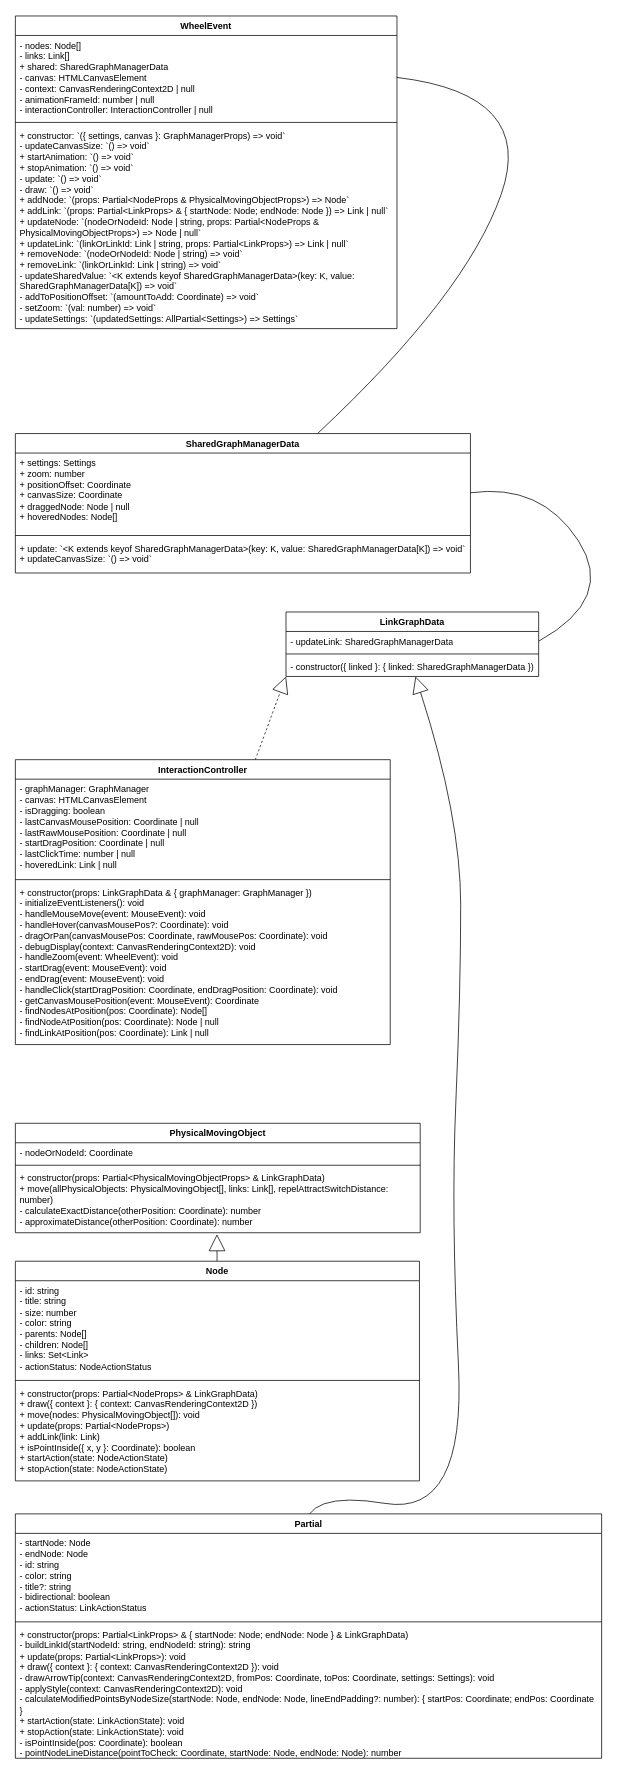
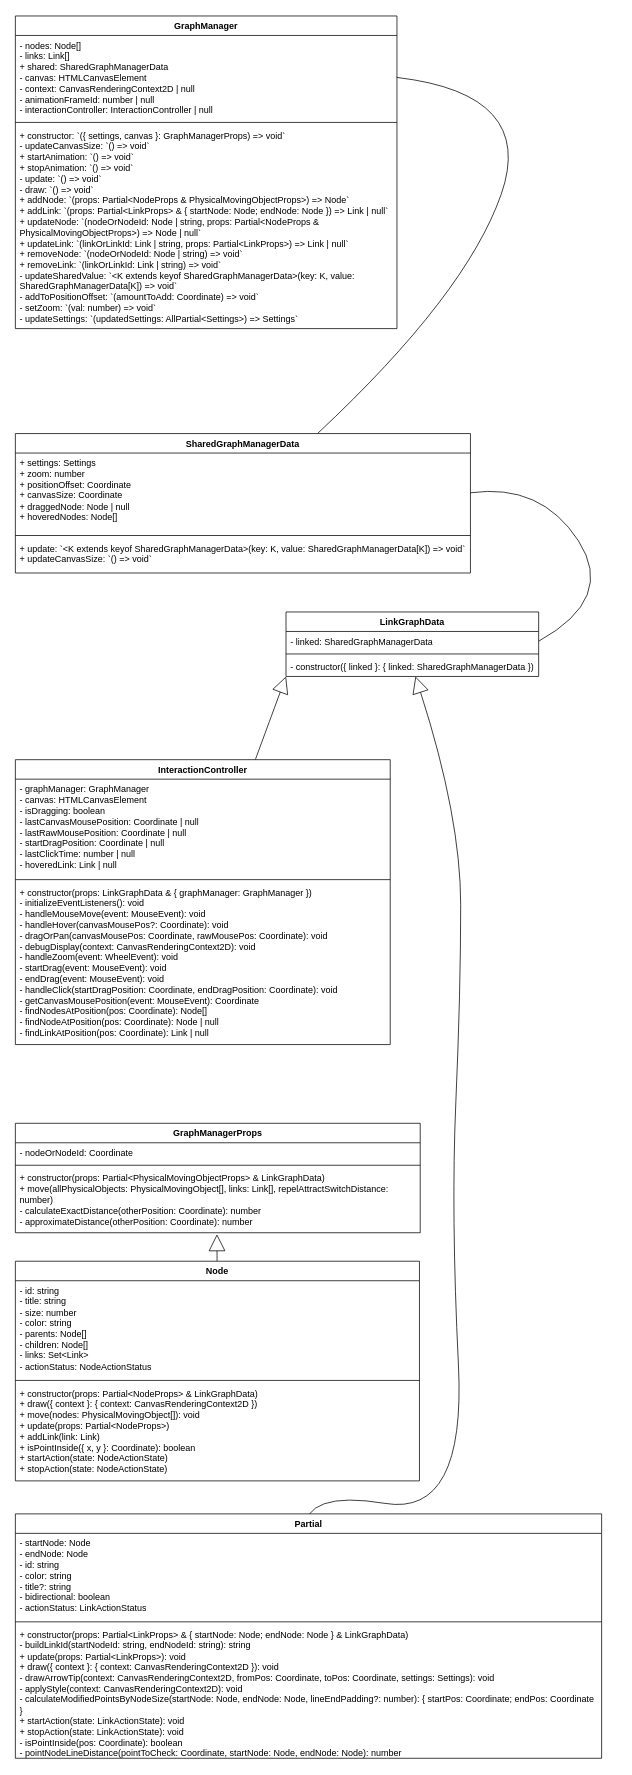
  <mxCell id="0" />
  <mxCell id="1" parent="0" />
  <mxCell id="2" style="edgeStyle=none;curved=1;rounded=0;orthogonalLoop=1;jettySize=auto;html=1;entryX=1;entryY=0.5;entryDx=0;entryDy=0;fontSize=12;startSize=8;endSize=8;endArrow=none;endFill=0;" parent="1" source="3" target="8" edge="1"><mxGeometry relative="1" as="geometry"><Array as="points"><mxPoint x="621" y="392" /><mxPoint x="715" y="124" /></Array></mxGeometry></mxCell>
  <mxCell id="3" value="SharedGraphManagerData" style="swimlane;fontStyle=1;align=center;verticalAlign=top;childLayout=stackLayout;horizontal=1;startSize=26;horizontalStack=0;resizeParent=1;resizeParentMax=0;resizeLast=0;collapsible=1;marginBottom=0;whiteSpace=wrap;html=1;" parent="1" vertex="1"><mxGeometry x="20" y="577" width="607" height="186" as="geometry" /></mxCell>
  <mxCell id="4" value="+ settings: Settings &lt;br&gt;+ zoom: number &lt;br&gt;+ positionOffset: Coordinate &lt;br&gt;+ canvasSize: Coordinate &lt;br&gt;+ draggedNode: Node | null &lt;br&gt;+ hoveredNodes: Node[]" style="text;strokeColor=none;fillColor=none;align=left;verticalAlign=top;spacingLeft=4;spacingRight=4;overflow=hidden;rotatable=0;points=[[0,0.5],[1,0.5]];portConstraint=eastwest;whiteSpace=wrap;html=1;" parent="3" vertex="1"><mxGeometry y="26" width="607" height="106" as="geometry" /></mxCell>
  <mxCell id="5" value="" style="line;strokeWidth=1;fillColor=none;align=left;verticalAlign=middle;spacingTop=-1;spacingLeft=3;spacingRight=3;rotatable=0;labelPosition=right;points=[];portConstraint=eastwest;strokeColor=inherit;" parent="3" vertex="1"><mxGeometry y="132" width="607" height="8" as="geometry" /></mxCell>
  <mxCell id="6" value="+ update: `&amp;lt;K extends keyof SharedGraphManagerData&amp;gt;(key: K, value: SharedGraphManagerData[K]) =&amp;gt; void` &lt;br&gt;+ updateCanvasSize: `() =&amp;gt; void`" style="text;strokeColor=none;fillColor=none;align=left;verticalAlign=top;spacingLeft=4;spacingRight=4;overflow=hidden;rotatable=0;points=[[0,0.5],[1,0.5]];portConstraint=eastwest;whiteSpace=wrap;html=1;" parent="3" vertex="1"><mxGeometry y="140" width="607" height="46" as="geometry" /></mxCell>
- <mxCell id="7" value="WheelEvent" style="swimlane;fontStyle=1;align=center;verticalAlign=top;childLayout=stackLayout;horizontal=1;startSize=26;horizontalStack=0;resizeParent=1;resizeParentMax=0;resizeLast=0;collapsible=1;marginBottom=0;whiteSpace=wrap;html=1;" parent="1" vertex="1"><mxGeometry x="20" y="20" width="509" height="417" as="geometry" /></mxCell>
+ <mxCell id="7" value="GraphManager" style="swimlane;fontStyle=1;align=center;verticalAlign=top;childLayout=stackLayout;horizontal=1;startSize=26;horizontalStack=0;resizeParent=1;resizeParentMax=0;resizeLast=0;collapsible=1;marginBottom=0;whiteSpace=wrap;html=1;" parent="1" vertex="1"><mxGeometry x="20" y="20" width="509" height="417" as="geometry" /></mxCell>
  <mxCell id="8" value="- nodes: Node[] &lt;br&gt;- links: Link[] &lt;br&gt;+ shared: SharedGraphManagerData &lt;br&gt;- canvas: HTMLCanvasElement &lt;br&gt;- context: CanvasRenderingContext2D | null &lt;br&gt;- animationFrameId: number | null &lt;br&gt;- interactionController: InteractionController | null" style="text;strokeColor=none;fillColor=none;align=left;verticalAlign=top;spacingLeft=4;spacingRight=4;overflow=hidden;rotatable=0;points=[[0,0.5],[1,0.5]];portConstraint=eastwest;whiteSpace=wrap;html=1;" parent="7" vertex="1"><mxGeometry y="26" width="509" height="112" as="geometry" /></mxCell>
  <mxCell id="9" value="" style="line;strokeWidth=1;fillColor=none;align=left;verticalAlign=middle;spacingTop=-1;spacingLeft=3;spacingRight=3;rotatable=0;labelPosition=right;points=[];portConstraint=eastwest;strokeColor=inherit;" parent="7" vertex="1"><mxGeometry y="138" width="509" height="8" as="geometry" /></mxCell>
  <mxCell id="10" value="+ constructor: `({ settings, canvas }: GraphManagerProps) =&amp;gt; void` &lt;br&gt;- updateCanvasSize: `() =&amp;gt; void` &lt;br&gt;+ startAnimation: `() =&amp;gt; void` &lt;br&gt;+ stopAnimation: `() =&amp;gt; void` &lt;br&gt;- update: `() =&amp;gt; void` &lt;br&gt;- draw: `() =&amp;gt; void` &lt;br&gt;+ addNode: `(props: Partial&amp;lt;NodeProps &amp;amp; PhysicalMovingObjectProps&amp;gt;) =&amp;gt; Node` &lt;br&gt;+ addLink: `(props: Partial&amp;lt;LinkProps&amp;gt; &amp;amp; { startNode: Node; endNode: Node }) =&amp;gt; Link | null` &lt;br&gt;+ updateNode: `(nodeOrNodeId: Node | string, props: Partial&amp;lt;NodeProps &amp;amp; PhysicalMovingObjectProps&amp;gt;) =&amp;gt; Node | null` &lt;br&gt;+ updateLink: `(linkOrLinkId: Link | string, props: Partial&amp;lt;LinkProps&amp;gt;) =&amp;gt; Link | null` &lt;br&gt;+ removeNode: `(nodeOrNodeId: Node | string) =&amp;gt; void` &lt;br&gt;+ removeLink: `(linkOrLinkId: Link | string) =&amp;gt; void` &lt;br&gt;- updateSharedValue: `&amp;lt;K extends keyof SharedGraphManagerData&amp;gt;(key: K, value: SharedGraphManagerData[K]) =&amp;gt; void` &lt;br&gt;- addToPositionOffset: `(amountToAdd: Coordinate) =&amp;gt; void` &lt;br&gt;- setZoom: `(val: number) =&amp;gt; void` &lt;br&gt;- updateSettings: `(updatedSettings: AllPartial&amp;lt;Settings&amp;gt;) =&amp;gt; Settings`" style="text;strokeColor=none;fillColor=none;align=left;verticalAlign=top;spacingLeft=4;spacingRight=4;overflow=hidden;rotatable=0;points=[[0,0.5],[1,0.5]];portConstraint=eastwest;whiteSpace=wrap;html=1;" parent="7" vertex="1"><mxGeometry y="146" width="509" height="271" as="geometry" /></mxCell>
- <mxCell id="11" style="edgeStyle=none;curved=1;rounded=0;orthogonalLoop=1;jettySize=auto;html=1;entryX=0;entryY=1;entryDx=0;entryDy=0;fontSize=12;startSize=28;endSize=20;endArrow=block;endFill=0;strokeColor=default;startArrow=none;startFill=0;dashed=1;" parent="1" source="12" target="16" edge="1"><mxGeometry relative="1" as="geometry" /></mxCell>
+ <mxCell id="11" style="edgeStyle=none;curved=1;rounded=0;orthogonalLoop=1;jettySize=auto;html=1;entryX=0;entryY=1;entryDx=0;entryDy=0;fontSize=12;startSize=28;endSize=20;endArrow=block;endFill=0;strokeColor=default;startArrow=none;startFill=0;" parent="1" source="12" target="16" edge="1"><mxGeometry relative="1" as="geometry" /></mxCell>
  <mxCell id="12" value="InteractionController" style="swimlane;fontStyle=1;align=center;verticalAlign=top;childLayout=stackLayout;horizontal=1;startSize=26;horizontalStack=0;resizeParent=1;resizeParentMax=0;resizeLast=0;collapsible=1;marginBottom=0;whiteSpace=wrap;html=1;" parent="1" vertex="1"><mxGeometry x="20" y="1012" width="500" height="380" as="geometry" /></mxCell>
  <mxCell id="13" value="-&lt;span style=&quot;&quot;&gt; graphManager: GraphManager&lt;br&gt;&lt;/span&gt;&lt;span style=&quot;&quot;&gt;-&lt;/span&gt;&lt;span style=&quot;&quot;&gt; canvas: HTMLCanvasElement&lt;br&gt;&lt;/span&gt;&lt;span style=&quot;&quot;&gt;-&lt;/span&gt;&lt;span style=&quot;&quot;&gt; isDragging: boolean&lt;br&gt;&lt;/span&gt;&lt;span style=&quot;&quot;&gt;-&lt;/span&gt;&lt;span style=&quot;&quot;&gt; lastCanvasMousePosition: Coordinate | null&lt;br&gt;&lt;/span&gt;&lt;span style=&quot;&quot;&gt;-&lt;/span&gt;&lt;span style=&quot;&quot;&gt; lastRawMousePosition: Coordinate | null&lt;br&gt;&lt;/span&gt;&lt;span style=&quot;&quot;&gt;-&lt;/span&gt;&lt;span style=&quot;&quot;&gt; startDragPosition: Coordinate | null &lt;br&gt;&lt;/span&gt;&lt;span style=&quot;&quot;&gt;-&lt;/span&gt;&lt;span style=&quot;&quot;&gt; lastClickTime: number | null&lt;br&gt;&lt;/span&gt;&lt;span style=&quot;&quot;&gt;-&lt;/span&gt;&lt;span style=&quot;&quot;&gt; hoveredLink: Link | null&lt;/span&gt;" style="text;strokeColor=none;fillColor=none;align=left;verticalAlign=top;spacingLeft=4;spacingRight=4;overflow=hidden;rotatable=0;points=[[0,0.5],[1,0.5]];portConstraint=eastwest;whiteSpace=wrap;html=1;" parent="12" vertex="1"><mxGeometry y="26" width="500" height="130" as="geometry" /></mxCell>
  <mxCell id="14" value="" style="line;strokeWidth=1;fillColor=none;align=left;verticalAlign=middle;spacingTop=-1;spacingLeft=3;spacingRight=3;rotatable=0;labelPosition=right;points=[];portConstraint=eastwest;strokeColor=inherit;" parent="12" vertex="1"><mxGeometry y="156" width="500" height="8" as="geometry" /></mxCell>
  <mxCell id="15" value="+ constructor(props: LinkGraphData &amp;amp; { graphManager: GraphManager }) &lt;br&gt;- initializeEventListeners(): void &lt;br&gt;- handleMouseMove(event: MouseEvent): void &lt;br&gt;- handleHover(canvasMousePos?: Coordinate): void &lt;br&gt;- dragOrPan(canvasMousePos: Coordinate, rawMousePos: Coordinate): void &lt;br&gt;- debugDisplay(context: CanvasRenderingContext2D): void &lt;br&gt;- handleZoom(event: WheelEvent): void &lt;br&gt;- startDrag(event: MouseEvent): void &lt;br&gt;- endDrag(event: MouseEvent): void &lt;br&gt;- handleClick(startDragPosition: Coordinate, endDragPosition: Coordinate): void &lt;br&gt;- getCanvasMousePosition(event: MouseEvent): Coordinate &lt;br&gt;- findNodesAtPosition(pos: Coordinate): Node[] &lt;br&gt;- findNodeAtPosition(pos: Coordinate): Node | null &lt;br&gt;- findLinkAtPosition(pos: Coordinate): Link | null" style="text;strokeColor=none;fillColor=none;align=left;verticalAlign=top;spacingLeft=4;spacingRight=4;overflow=hidden;rotatable=0;points=[[0,0.5],[1,0.5]];portConstraint=eastwest;whiteSpace=wrap;html=1;" parent="12" vertex="1"><mxGeometry y="164" width="500" height="216" as="geometry" /></mxCell>
  <mxCell id="16" value="LinkGraphData" style="swimlane;fontStyle=1;align=center;verticalAlign=top;childLayout=stackLayout;horizontal=1;startSize=26;horizontalStack=0;resizeParent=1;resizeParentMax=0;resizeLast=0;collapsible=1;marginBottom=0;whiteSpace=wrap;html=1;" parent="1" vertex="1"><mxGeometry x="381" y="815" width="337" height="86" as="geometry"><mxRectangle x="503" y="886" width="121" height="26" as="alternateBounds" /></mxGeometry></mxCell>
- <mxCell id="17" value="- updateLink: SharedGraphManagerData" style="text;strokeColor=none;fillColor=none;align=left;verticalAlign=top;spacingLeft=4;spacingRight=4;overflow=hidden;rotatable=0;points=[[0,0.5],[1,0.5]];portConstraint=eastwest;whiteSpace=wrap;html=1;" parent="16" vertex="1"><mxGeometry y="26" width="337" height="26" as="geometry" /></mxCell>
+ <mxCell id="17" value="- linked: SharedGraphManagerData" style="text;strokeColor=none;fillColor=none;align=left;verticalAlign=top;spacingLeft=4;spacingRight=4;overflow=hidden;rotatable=0;points=[[0,0.5],[1,0.5]];portConstraint=eastwest;whiteSpace=wrap;html=1;" parent="16" vertex="1"><mxGeometry y="26" width="337" height="26" as="geometry" /></mxCell>
  <mxCell id="18" value="" style="line;strokeWidth=1;fillColor=none;align=left;verticalAlign=middle;spacingTop=-1;spacingLeft=3;spacingRight=3;rotatable=0;labelPosition=right;points=[];portConstraint=eastwest;strokeColor=inherit;" parent="16" vertex="1"><mxGeometry y="52" width="337" height="8" as="geometry" /></mxCell>
  <mxCell id="19" value="- constructor({ linked }: { linked: SharedGraphManagerData })" style="text;strokeColor=none;fillColor=none;align=left;verticalAlign=top;spacingLeft=4;spacingRight=4;overflow=hidden;rotatable=0;points=[[0,0.5],[1,0.5]];portConstraint=eastwest;whiteSpace=wrap;html=1;" parent="16" vertex="1"><mxGeometry y="60" width="337" height="26" as="geometry" /></mxCell>
  <mxCell id="20" style="edgeStyle=none;curved=1;rounded=0;orthogonalLoop=1;jettySize=auto;html=1;exitX=1;exitY=0.5;exitDx=0;exitDy=0;entryX=1;entryY=0.5;entryDx=0;entryDy=0;fontSize=12;startSize=8;endSize=8;endArrow=none;endFill=0;" parent="1" source="17" target="4" edge="1"><mxGeometry relative="1" as="geometry"><Array as="points"><mxPoint x="821" y="797" /><mxPoint x="721" y="643" /></Array></mxGeometry></mxCell>
- <mxCell id="21" value="PhysicalMovingObject" style="swimlane;fontStyle=1;align=center;verticalAlign=top;childLayout=stackLayout;horizontal=1;startSize=26;horizontalStack=0;resizeParent=1;resizeParentMax=0;resizeLast=0;collapsible=1;marginBottom=0;whiteSpace=wrap;html=1;" parent="1" vertex="1"><mxGeometry x="20" y="1497" width="540" height="146" as="geometry" /></mxCell>
+ <mxCell id="21" value="GraphManagerProps" style="swimlane;fontStyle=1;align=center;verticalAlign=top;childLayout=stackLayout;horizontal=1;startSize=26;horizontalStack=0;resizeParent=1;resizeParentMax=0;resizeLast=0;collapsible=1;marginBottom=0;whiteSpace=wrap;html=1;" parent="1" vertex="1"><mxGeometry x="20" y="1497" width="540" height="146" as="geometry" /></mxCell>
  <mxCell id="22" value="- nodeOrNodeId: Coordinate" style="text;strokeColor=none;fillColor=none;align=left;verticalAlign=top;spacingLeft=4;spacingRight=4;overflow=hidden;rotatable=0;points=[[0,0.5],[1,0.5]];portConstraint=eastwest;whiteSpace=wrap;html=1;" parent="21" vertex="1"><mxGeometry y="26" width="540" height="26" as="geometry" /></mxCell>
  <mxCell id="23" value="" style="line;strokeWidth=1;fillColor=none;align=left;verticalAlign=middle;spacingTop=-1;spacingLeft=3;spacingRight=3;rotatable=0;labelPosition=right;points=[];portConstraint=eastwest;strokeColor=inherit;" parent="21" vertex="1"><mxGeometry y="52" width="540" height="8" as="geometry" /></mxCell>
  <mxCell id="24" value="+ constructor(props: Partial&amp;lt;PhysicalMovingObjectProps&amp;gt; &amp;amp; LinkGraphData) &lt;br&gt;+ move(allPhysicalObjects: PhysicalMovingObject[], links: Link[], repelAttractSwitchDistance: number) &lt;br&gt;- calculateExactDistance(otherPosition: Coordinate): number &lt;br&gt;- approximateDistance(otherPosition: Coordinate): number" style="text;strokeColor=none;fillColor=none;align=left;verticalAlign=top;spacingLeft=4;spacingRight=4;overflow=hidden;rotatable=0;points=[[0,0.5],[1,0.5]];portConstraint=eastwest;whiteSpace=wrap;html=1;" parent="21" vertex="1"><mxGeometry y="60" width="540" height="86" as="geometry" /></mxCell>
  <mxCell id="25" value="Node" style="swimlane;fontStyle=1;align=center;verticalAlign=top;childLayout=stackLayout;horizontal=1;startSize=26;horizontalStack=0;resizeParent=1;resizeParentMax=0;resizeLast=0;collapsible=1;marginBottom=0;whiteSpace=wrap;html=1;" parent="1" vertex="1"><mxGeometry x="20" y="1681" width="539" height="293" as="geometry" /></mxCell>
  <mxCell id="26" value="- id: string &lt;br&gt;- title: string &lt;br&gt;- size: number &lt;br&gt;- color: string &lt;br&gt;- parents: Node[] &lt;br&gt;- children: Node[] &lt;br&gt;- links: Set&amp;lt;Link&amp;gt; &lt;br&gt;- actionStatus: NodeActionStatus" style="text;strokeColor=none;fillColor=none;align=left;verticalAlign=top;spacingLeft=4;spacingRight=4;overflow=hidden;rotatable=0;points=[[0,0.5],[1,0.5]];portConstraint=eastwest;whiteSpace=wrap;html=1;" parent="25" vertex="1"><mxGeometry y="26" width="539" height="129" as="geometry" /></mxCell>
  <mxCell id="27" value="" style="line;strokeWidth=1;fillColor=none;align=left;verticalAlign=middle;spacingTop=-1;spacingLeft=3;spacingRight=3;rotatable=0;labelPosition=right;points=[];portConstraint=eastwest;strokeColor=inherit;" parent="25" vertex="1"><mxGeometry y="155" width="539" height="8" as="geometry" /></mxCell>
  <mxCell id="28" value="+ constructor(props: Partial&amp;lt;NodeProps&amp;gt; &amp;amp; LinkGraphData) &lt;br&gt;+ draw({ context }: { context: CanvasRenderingContext2D }) &lt;br&gt;+ move(nodes: PhysicalMovingObject[]): void &lt;br&gt;+ update(props: Partial&amp;lt;NodeProps&amp;gt;) &lt;br&gt;+ addLink(link: Link) &lt;br&gt;+ isPointInside({ x, y }: Coordinate): boolean &lt;br&gt;+ startAction(state: NodeActionState) &lt;br&gt;+ stopAction(state: NodeActionState)" style="text;strokeColor=none;fillColor=none;align=left;verticalAlign=top;spacingLeft=4;spacingRight=4;overflow=hidden;rotatable=0;points=[[0,0.5],[1,0.5]];portConstraint=eastwest;whiteSpace=wrap;html=1;" parent="25" vertex="1"><mxGeometry y="163" width="539" height="130" as="geometry" /></mxCell>
  <mxCell id="29" style="edgeStyle=none;curved=1;rounded=0;orthogonalLoop=1;jettySize=auto;html=1;entryX=0.498;entryY=1.023;entryDx=0;entryDy=0;entryPerimeter=0;fontSize=12;startSize=8;endSize=20;endArrow=block;endFill=0;" parent="1" source="25" target="24" edge="1"><mxGeometry relative="1" as="geometry" /></mxCell>
  <mxCell id="30" style="edgeStyle=none;curved=1;rounded=0;orthogonalLoop=1;jettySize=auto;html=1;fontSize=12;startSize=8;endSize=20;endArrow=block;endFill=0;" parent="1" target="19" edge="1"><mxGeometry relative="1" as="geometry"><mxPoint x="405" y="2042" as="sourcePoint" /><Array as="points"><mxPoint x="405" y="1986" /><mxPoint x="621" y="2022" /><mxPoint x="601" y="1617" /><mxPoint x="614" y="1322" /><mxPoint x="614" y="1089" /></Array></mxGeometry></mxCell>
  <mxCell id="31" value="Partial" style="swimlane;fontStyle=1;align=center;verticalAlign=top;childLayout=stackLayout;horizontal=1;startSize=26;horizontalStack=0;resizeParent=1;resizeParentMax=0;resizeLast=0;collapsible=1;marginBottom=0;whiteSpace=wrap;html=1;" parent="1" vertex="1"><mxGeometry x="20" y="2018" width="782" height="326" as="geometry" /></mxCell>
  <mxCell id="32" value="- startNode: Node &lt;br&gt;- endNode: Node &lt;br&gt;- id: string &lt;br&gt;- color: string &lt;br&gt;- title?: string &lt;br&gt;- bidirectional: boolean &lt;br&gt;- actionStatus: LinkActionStatus" style="text;strokeColor=none;fillColor=none;align=left;verticalAlign=top;spacingLeft=4;spacingRight=4;overflow=hidden;rotatable=0;points=[[0,0.5],[1,0.5]];portConstraint=eastwest;whiteSpace=wrap;html=1;" parent="31" vertex="1"><mxGeometry y="26" width="782" height="114" as="geometry" /></mxCell>
  <mxCell id="33" value="" style="line;strokeWidth=1;fillColor=none;align=left;verticalAlign=middle;spacingTop=-1;spacingLeft=3;spacingRight=3;rotatable=0;labelPosition=right;points=[];portConstraint=eastwest;strokeColor=inherit;" parent="31" vertex="1"><mxGeometry y="140" width="782" height="8" as="geometry" /></mxCell>
  <mxCell id="34" value="+ constructor(props: Partial&amp;lt;LinkProps&amp;gt; &amp;amp; { startNode: Node; endNode: Node } &amp;amp; LinkGraphData) &lt;br&gt;- buildLinkId(startNodeId: string, endNodeId: string): string &lt;br&gt;+ update(props: Partial&amp;lt;LinkProps&amp;gt;): void &lt;br&gt;+ draw({ context }: { context: CanvasRenderingContext2D }): void &lt;br&gt;- drawArrowTip(context: CanvasRenderingContext2D, fromPos: Coordinate, toPos: Coordinate, settings: Settings): void &lt;br&gt;- applyStyle(context: CanvasRenderingContext2D): void &lt;br&gt;- calculateModifiedPointsByNodeSize(startNode: Node, endNode: Node, lineEndPadding?: number): { startPos: Coordinate; endPos: Coordinate } &lt;br&gt;+ startAction(state: LinkActionState): void &lt;br&gt;+ stopAction(state: LinkActionState): void &lt;br&gt;- isPointInside(pos: Coordinate): boolean &lt;br&gt;- pointNodeLineDistance(pointToCheck: Coordinate, startNode: Node, endNode: Node): number" style="text;strokeColor=none;fillColor=none;align=left;verticalAlign=top;spacingLeft=4;spacingRight=4;overflow=hidden;rotatable=0;points=[[0,0.5],[1,0.5]];portConstraint=eastwest;whiteSpace=wrap;html=1;" parent="31" vertex="1"><mxGeometry y="148" width="782" height="178" as="geometry" /></mxCell>
